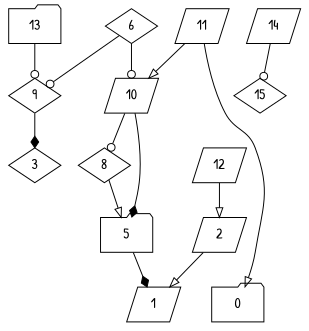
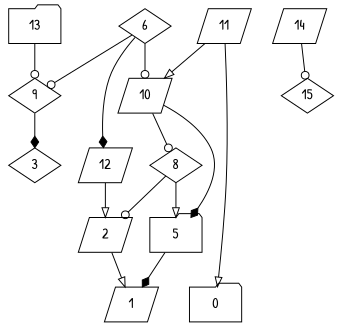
  digraph {
    fontname="Patrick Hand"
    node [fontname="Patrick Hand" shape=parallelogram]
    edge [arrowhead=odot fontname="Patrick Hand" weight=0]
    2
    1
    6 [shape=diamond]
    9 [shape=diamond]
    10
    12
    3 [shape=diamond]
    8 [shape=diamond]
    5 [shape=folder]
    15 [shape=diamond]
    14
    11
    0 [shape=folder]
    13 [shape=folder]
    2 -> 1 [arrowhead=onormal]
    6 -> 9
    6 -> 10 [weight=1]
+   6 -> 12 [arrowhead=diamond]
    9 -> 3 [arrowhead=diamond weight=2]
    10 -> 8
    10 -> 5 [arrowhead=diamond]
    12 -> 2 [arrowhead=onormal weight=2]
+   8 -> 2
    8 -> 5 [arrowhead=onormal]
    5 -> 1 [arrowhead=diamond]
    14 -> 15
    11 -> 10 [arrowhead=onormal]
    11 -> 0 [arrowhead=onormal]
    13 -> 9 [weight=1]
  }
